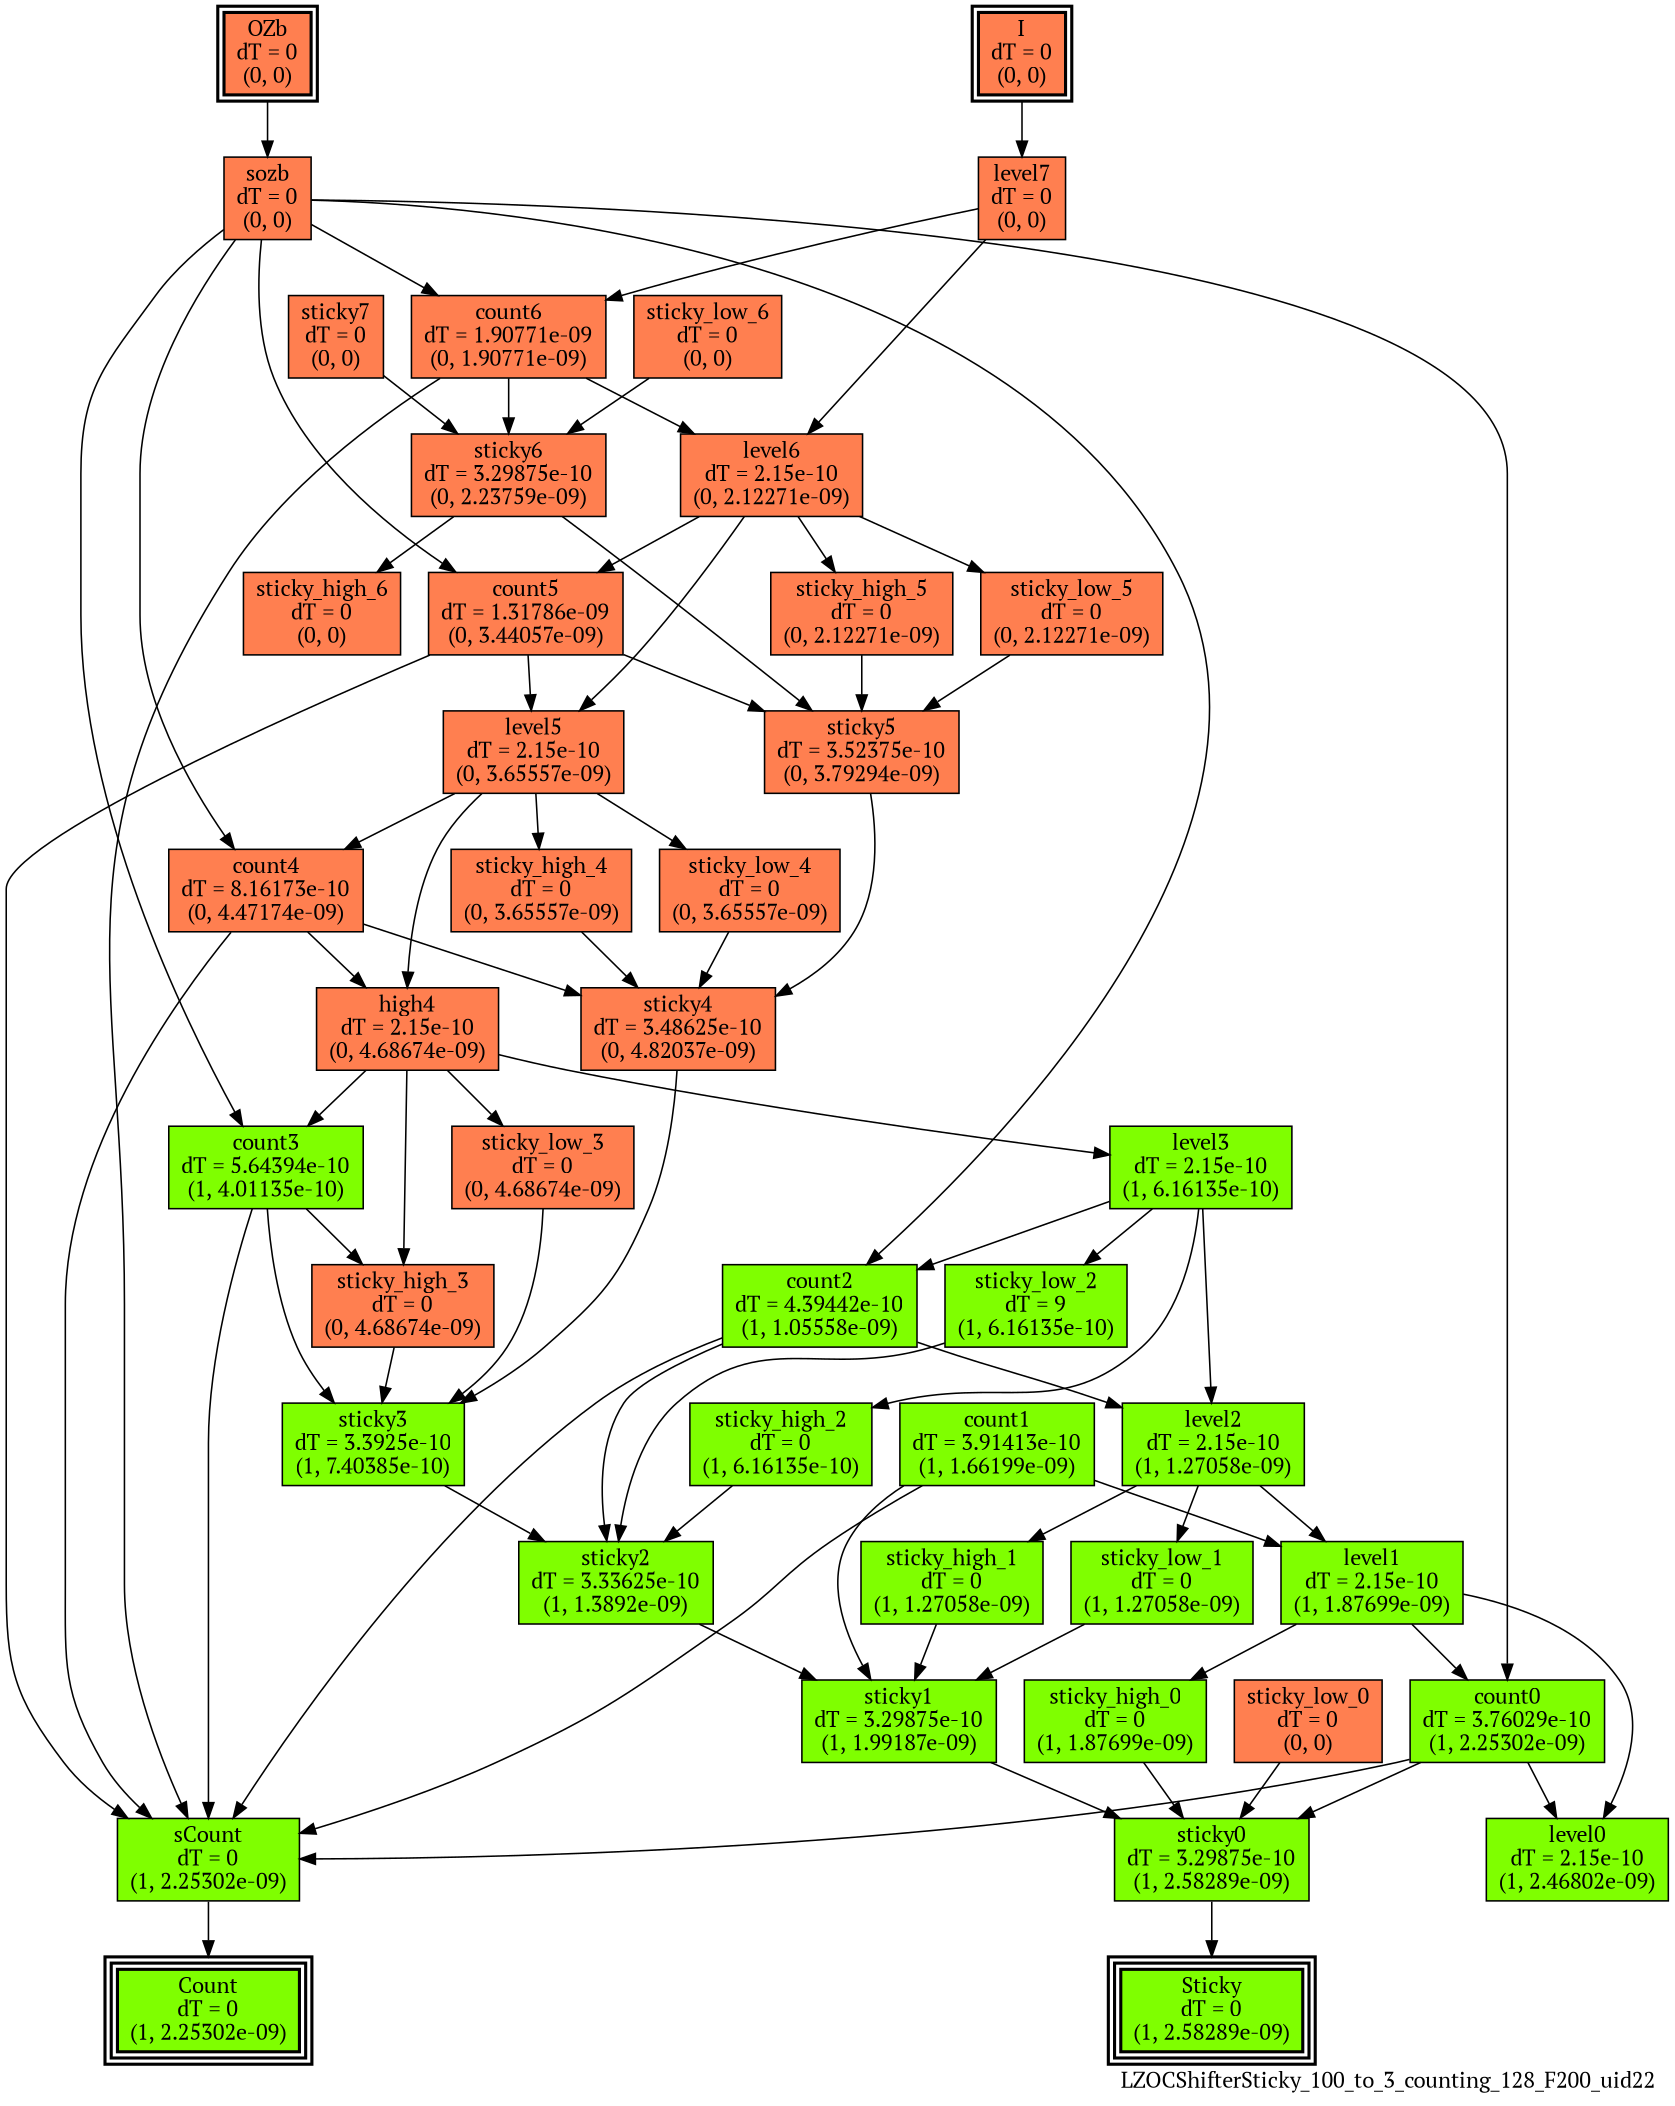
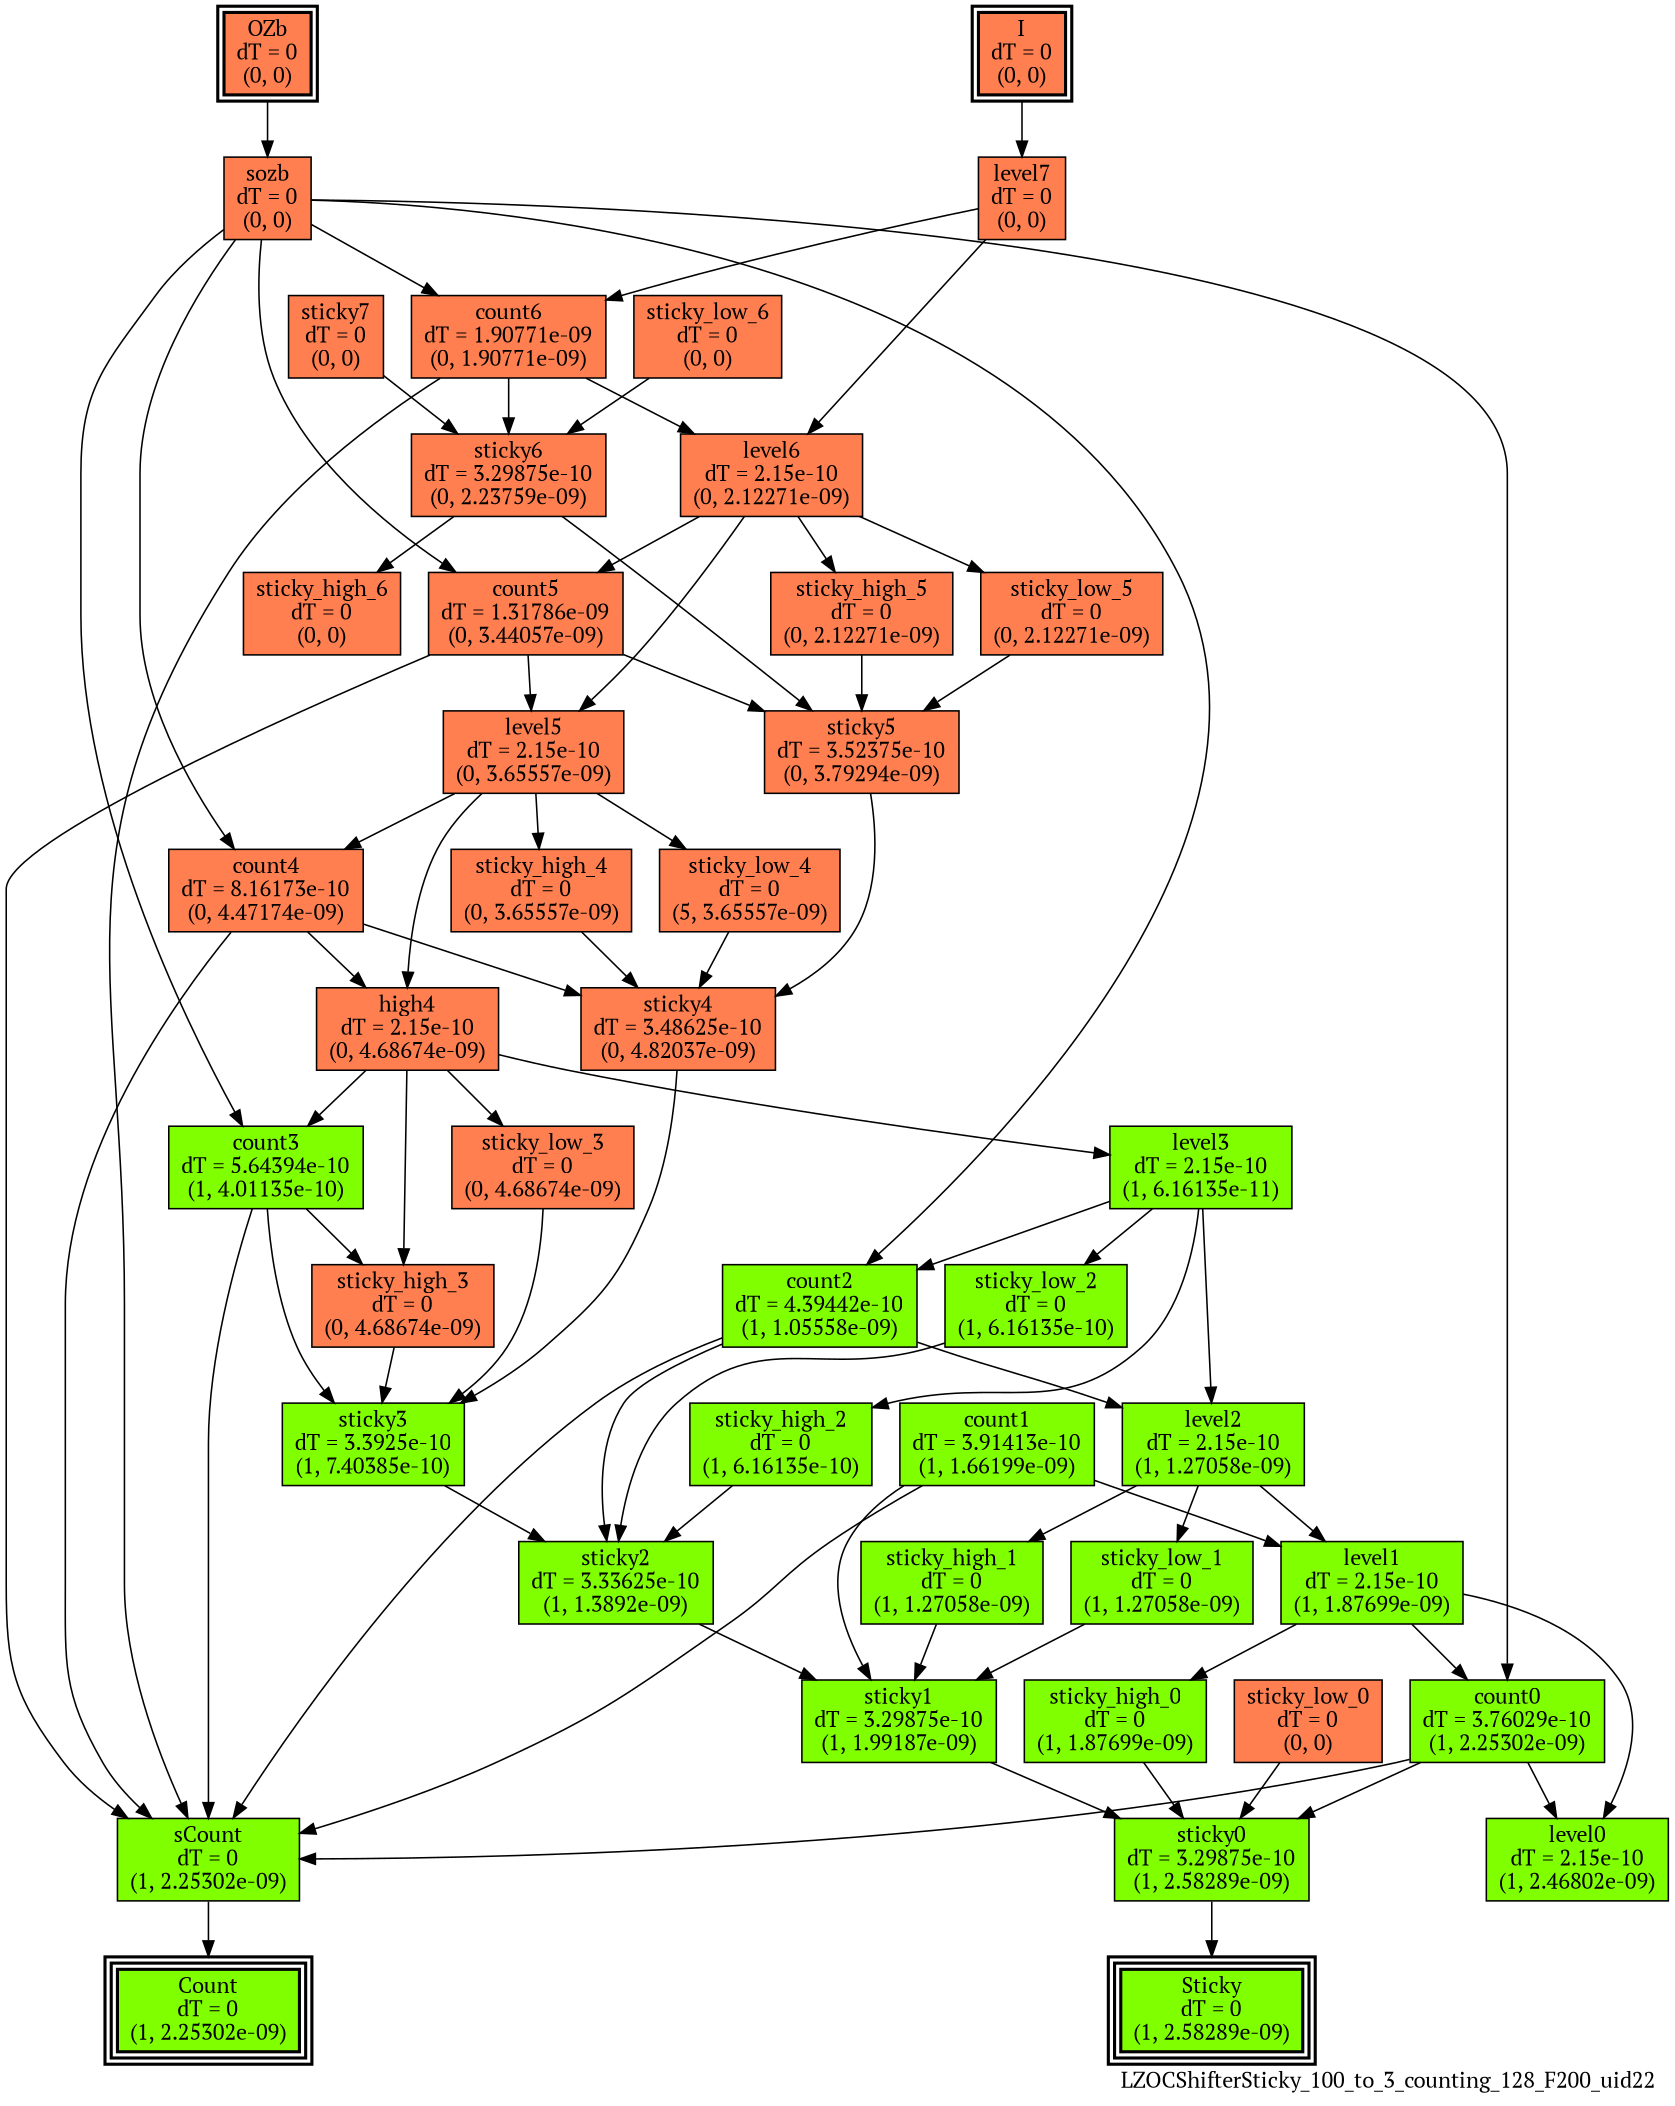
  digraph {
    fontname="PT Serif"
    label=LZOCShifterSticky_100_to_3_counting_128_F200_uid22
    labeljust=right
    labelloc=bottom
    nodesep=0.25
    ranksep=0.5
    node [color=black fillcolor=coral fontname="PT Serif" peripheries=1 shape=box style=filled]
    edge [arrowhead=normal arrowsize=1.0 arrowtail=normal color=black dir=forward fontname="PT Serif"]
    n1 [label="I\ndT = 0\n(0, 0)" peripheries=2 style="bold, filled"]
    n2 [label="OZb\ndT = 0\n(0, 0)" peripheries=2 style="bold, filled"]
    n3 [fillcolor=chartreuse label="Count\ndT = 0\n(1, 2.25302e-09)" peripheries=3 style="bold, filled"]
    n4 [fillcolor=chartreuse label="Sticky\ndT = 0\n(1, 2.58289e-09)" peripheries=3 style="bold, filled"]
    n5 [label="level7\ndT = 0\n(0, 0)"]
    n6 [label="sozb\ndT = 0\n(0, 0)"]
    n7 [label="count6\ndT = 1.90771e-09\n(0, 1.90771e-09)"]
    n8 [label="level6\ndT = 2.15e-10\n(0, 2.12271e-09)"]
    n9 [label="count5\ndT = 1.31786e-09\n(0, 3.44057e-09)"]
    n10 [label="count4\ndT = 8.16173e-10\n(0, 4.47174e-09)"]
    n11 [fillcolor=chartreuse label="count3\ndT = 5.64394e-10\n(1, 4.01135e-10)"]
    n12 [fillcolor=chartreuse label="count2\ndT = 4.39442e-10\n(1, 1.05558e-09)"]
    n13 [fillcolor=chartreuse label="count0\ndT = 3.76029e-10\n(1, 2.25302e-09)"]
    n14 [label="sticky6\ndT = 3.29875e-10\n(0, 2.23759e-09)"]
    n15 [fillcolor=chartreuse label="sCount\ndT = 0\n(1, 2.25302e-09)"]
    n16 [label="level5\ndT = 2.15e-10\n(0, 3.65557e-09)"]
    n17 [label="sticky_high_5\ndT = 0\n(0, 2.12271e-09)"]
    n18 [label="sticky_low_5\ndT = 0\n(0, 2.12271e-09)"]
    n19 [label="sticky5\ndT = 3.52375e-10\n(0, 3.79294e-09)"]
    n20 [label="high4\ndT = 2.15e-10\n(0, 4.68674e-09)"]
    n21 [label="sticky4\ndT = 3.48625e-10\n(0, 4.82037e-09)"]
    n22 [label="sticky_high_3\ndT = 0\n(0, 4.68674e-09)"]
    n23 [fillcolor=chartreuse label="sticky3\ndT = 3.3925e-10\n(1, 7.40385e-10)"]
    n24 [fillcolor=chartreuse label="level2\ndT = 2.15e-10\n(1, 1.27058e-09)"]
    n25 [fillcolor=chartreuse label="sticky2\ndT = 3.33625e-10\n(1, 1.3892e-09)"]
    n26 [fillcolor=chartreuse label="count1\ndT = 3.91413e-10\n(1, 1.66199e-09)"]
    n27 [fillcolor=chartreuse label="level1\ndT = 2.15e-10\n(1, 1.87699e-09)"]
    n28 [fillcolor=chartreuse label="sticky1\ndT = 3.29875e-10\n(1, 1.99187e-09)"]
    n29 [fillcolor=chartreuse label="level0\ndT = 2.15e-10\n(1, 2.46802e-09)"]
    n30 [fillcolor=chartreuse label="sticky0\ndT = 3.29875e-10\n(1, 2.58289e-09)"]
    n31 [label="sticky7\ndT = 0\n(0, 0)"]
    n32 [label="sticky_high_6\ndT = 0\n(0, 0)"]
    n33 [label="sticky_high_4\ndT = 0\n(0, 3.65557e-09)"]
-   n34 [label="sticky_low_4\ndT = 0\n(0, 3.65557e-09)"]
+   n34 [label="sticky_low_4\ndT = 0\n(5, 3.65557e-09)"]
    n35 [label="sticky_low_6\ndT = 0\n(0, 0)"]
-   n36 [fillcolor=chartreuse label="level3\ndT = 2.15e-10\n(1, 6.16135e-10)"]
+   n36 [fillcolor=chartreuse label="level3\ndT = 2.15e-10\n(1, 6.16135e-11)"]
    n37 [label="sticky_low_3\ndT = 0\n(0, 4.68674e-09)"]
    n38 [fillcolor=chartreuse label="sticky_high_2\ndT = 0\n(1, 6.16135e-10)"]
-   n39 [fillcolor=chartreuse label="sticky_low_2\ndT = 9\n(1, 6.16135e-10)"]
+   n39 [fillcolor=chartreuse label="sticky_low_2\ndT = 0\n(1, 6.16135e-10)"]
    n40 [fillcolor=chartreuse label="sticky_high_1\ndT = 0\n(1, 1.27058e-09)"]
    n41 [fillcolor=chartreuse label="sticky_low_1\ndT = 0\n(1, 1.27058e-09)"]
    n42 [fillcolor=chartreuse label="sticky_high_0\ndT = 0\n(1, 1.87699e-09)"]
    n43 [label="sticky_low_0\ndT = 0\n(0, 0)"]
    subgraph sub_1 {
      rank=same
      n1
      n2
    }
    subgraph sub_2 {
      rank=same
      n3
      n4
    }
    n1 -> n5
    n2 -> n6
    n5 -> n7
    n5 -> n8
    n6 -> n7
    n6 -> n9
    n6 -> n10
    n6 -> n11
    n6 -> n12
    n6 -> n13
    n7 -> n8
    n7 -> n14
    n7 -> n15
    n8 -> n9
    n8 -> n16
    n8 -> n17
    n8 -> n18
    n9 -> n15
    n9 -> n16
    n9 -> n19
    n10 -> n15
    n10 -> n20
    n10 -> n21
    n11 -> n15
    n11 -> n22
    n11 -> n23
    n12 -> n15
    n12 -> n24
    n12 -> n25
    n13 -> n15
    n13 -> n29
    n13 -> n30
    n14 -> n19
    n14 -> n32
    n15 -> n3
    n16 -> n10
    n16 -> n20
    n16 -> n33
    n16 -> n34
    n17 -> n19
    n18 -> n19
    n19 -> n21
    n20 -> n11
    n20 -> n22
    n20 -> n36
    n20 -> n37
    n21 -> n23
    n22 -> n23
    n23 -> n25
    n24 -> n27
    n24 -> n40
    n24 -> n41
    n25 -> n28
    n26 -> n15
    n26 -> n27
    n26 -> n28
    n27 -> n13
    n27 -> n29
    n27 -> n42
    n28 -> n30
    n30 -> n4
    n31 -> n14
    n33 -> n21
    n34 -> n21
    n35 -> n14
    n36 -> n12
    n36 -> n24
    n36 -> n38
    n36 -> n39
    n37 -> n23
    n38 -> n25
    n39 -> n25
    n40 -> n28
    n41 -> n28
    n42 -> n30
    n43 -> n30
  }
